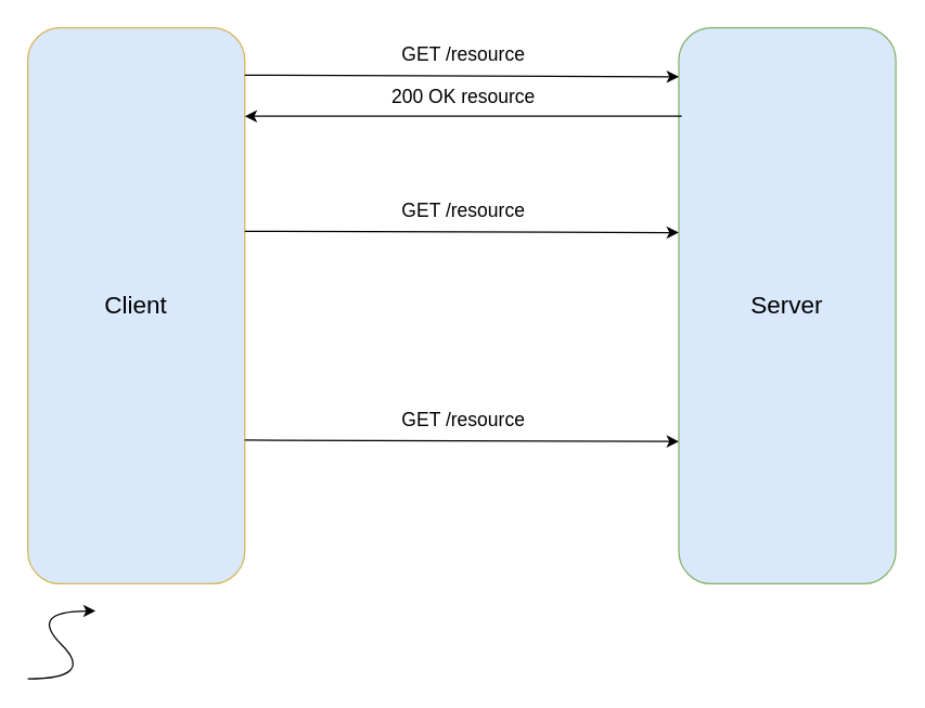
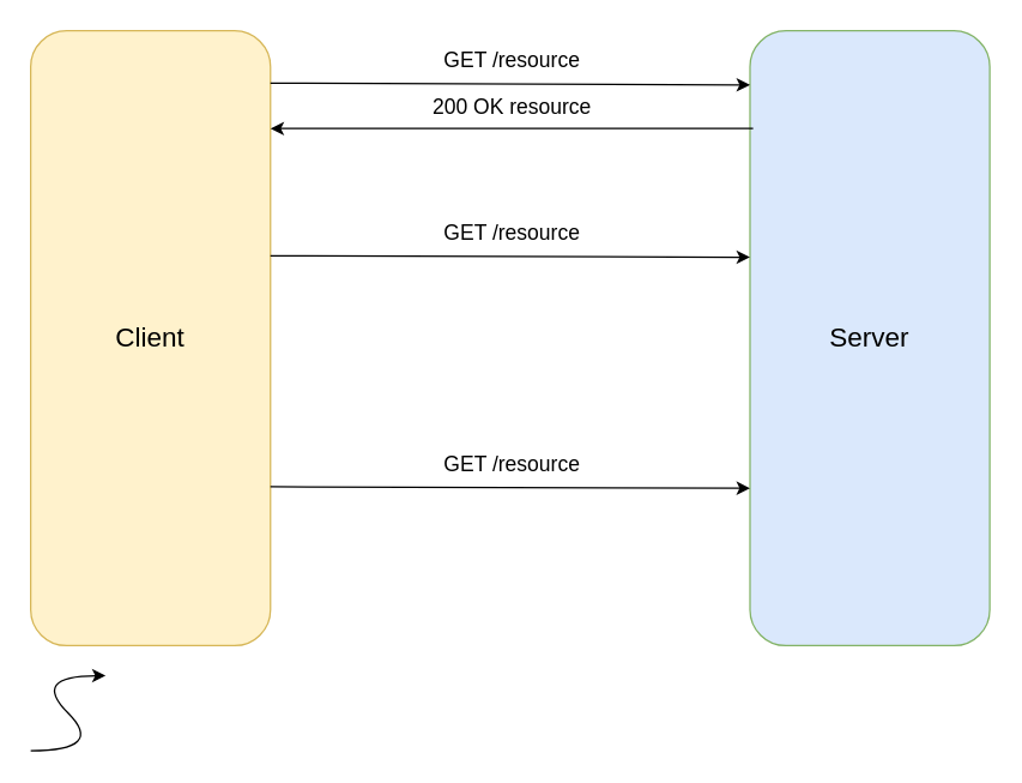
  <mxCell id="0" />
  <mxCell id="1" parent="0" />
- <mxCell id="2" value="&lt;font style=&quot;font-size: 18px&quot;&gt;Client&lt;/font&gt;" style="rounded=1;whiteSpace=wrap;html=1;fillColor=#dae8fc;strokeColor=#d6b656;" vertex="1" parent="1"><mxGeometry x="20" y="20" width="160" height="410" as="geometry" /></mxCell>
+ <mxCell id="2" value="&lt;font style=&quot;font-size: 18px&quot;&gt;Client&lt;/font&gt;" style="rounded=1;whiteSpace=wrap;html=1;fillColor=#fff2cc;strokeColor=#d6b656;" vertex="1" parent="1"><mxGeometry x="20" y="20" width="160" height="410" as="geometry" /></mxCell>
  <mxCell id="3" value="&lt;font style=&quot;font-size: 18px&quot;&gt;Server&lt;/font&gt;" style="rounded=1;whiteSpace=wrap;html=1;fillColor=#dae8fc;strokeColor=#82b366;" vertex="1" parent="1"><mxGeometry x="500" y="20" width="160" height="410" as="geometry" /></mxCell>
  <mxCell id="4" value="" style="endArrow=classic;html=1;exitX=1;exitY=0.085;exitDx=0;exitDy=0;exitPerimeter=0;entryX=0;entryY=0.088;entryDx=0;entryDy=0;entryPerimeter=0;" edge="1" parent="1" source="2" target="3"><mxGeometry width="50" height="50" relative="1" as="geometry"><mxPoint x="230" y="60" as="sourcePoint" /><mxPoint x="370" y="100" as="targetPoint" /></mxGeometry></mxCell>
  <mxCell id="5" value="&lt;font style=&quot;font-size: 14px&quot;&gt;GET /resource&lt;/font&gt;" style="text;html=1;resizable=0;points=[];align=center;verticalAlign=middle;labelBackgroundColor=#ffffff;" vertex="1" connectable="0" parent="4"><mxGeometry x="-0.15" y="1" relative="1" as="geometry"><mxPoint x="24" y="-14.5" as="offset" /></mxGeometry></mxCell>
  <mxCell id="6" value="" style="endArrow=classic;html=1;exitX=1;exitY=0.085;exitDx=0;exitDy=0;exitPerimeter=0;entryX=0;entryY=0.088;entryDx=0;entryDy=0;entryPerimeter=0;" edge="1" parent="1"><mxGeometry width="50" height="50" relative="1" as="geometry"><mxPoint x="180" y="170" as="sourcePoint" /><mxPoint x="500" y="171" as="targetPoint" /></mxGeometry></mxCell>
  <mxCell id="7" value="&lt;font style=&quot;font-size: 14px&quot;&gt;GET /resource&lt;/font&gt;" style="text;html=1;resizable=0;points=[];align=center;verticalAlign=middle;labelBackgroundColor=#ffffff;" vertex="1" connectable="0" parent="6"><mxGeometry x="-0.15" y="1" relative="1" as="geometry"><mxPoint x="24" y="-14.5" as="offset" /></mxGeometry></mxCell>
  <mxCell id="8" value="" style="endArrow=classic;html=1;exitX=1;exitY=0.085;exitDx=0;exitDy=0;exitPerimeter=0;entryX=0;entryY=0.088;entryDx=0;entryDy=0;entryPerimeter=0;" edge="1" parent="1"><mxGeometry width="50" height="50" relative="1" as="geometry"><mxPoint x="180" y="324" as="sourcePoint" /><mxPoint x="500" y="325" as="targetPoint" /></mxGeometry></mxCell>
  <mxCell id="9" value="&lt;font style=&quot;font-size: 14px&quot;&gt;GET /resource&lt;/font&gt;" style="text;html=1;resizable=0;points=[];align=center;verticalAlign=middle;labelBackgroundColor=#ffffff;" vertex="1" connectable="0" parent="8"><mxGeometry x="-0.15" y="1" relative="1" as="geometry"><mxPoint x="24" y="-14.5" as="offset" /></mxGeometry></mxCell>
  <mxCell id="10" value="" style="endArrow=classic;html=1;exitX=0.013;exitY=0.159;exitDx=0;exitDy=0;exitPerimeter=0;entryX=1;entryY=0.159;entryDx=0;entryDy=0;entryPerimeter=0;" edge="1" parent="1" source="3" target="2"><mxGeometry width="50" height="50" relative="1" as="geometry"><mxPoint x="20" y="500" as="sourcePoint" /><mxPoint x="70" y="450" as="targetPoint" /></mxGeometry></mxCell>
  <mxCell id="11" value="&lt;font style=&quot;font-size: 14px&quot;&gt;200 OK resource&lt;/font&gt;" style="text;html=1;resizable=0;points=[];align=center;verticalAlign=middle;labelBackgroundColor=#ffffff;" vertex="1" connectable="0" parent="10"><mxGeometry x="0.186" y="-2" relative="1" as="geometry"><mxPoint x="29" y="-13" as="offset" /></mxGeometry></mxCell>
  <mxCell id="12" value="" style="curved=1;endArrow=classic;html=1;" edge="1" parent="1"><mxGeometry width="50" height="50" relative="1" as="geometry"><mxPoint x="20" y="500" as="sourcePoint" /><mxPoint x="70" y="450" as="targetPoint" /><Array as="points"><mxPoint x="70" y="500" /><mxPoint x="20" y="450" /></Array></mxGeometry></mxCell>
